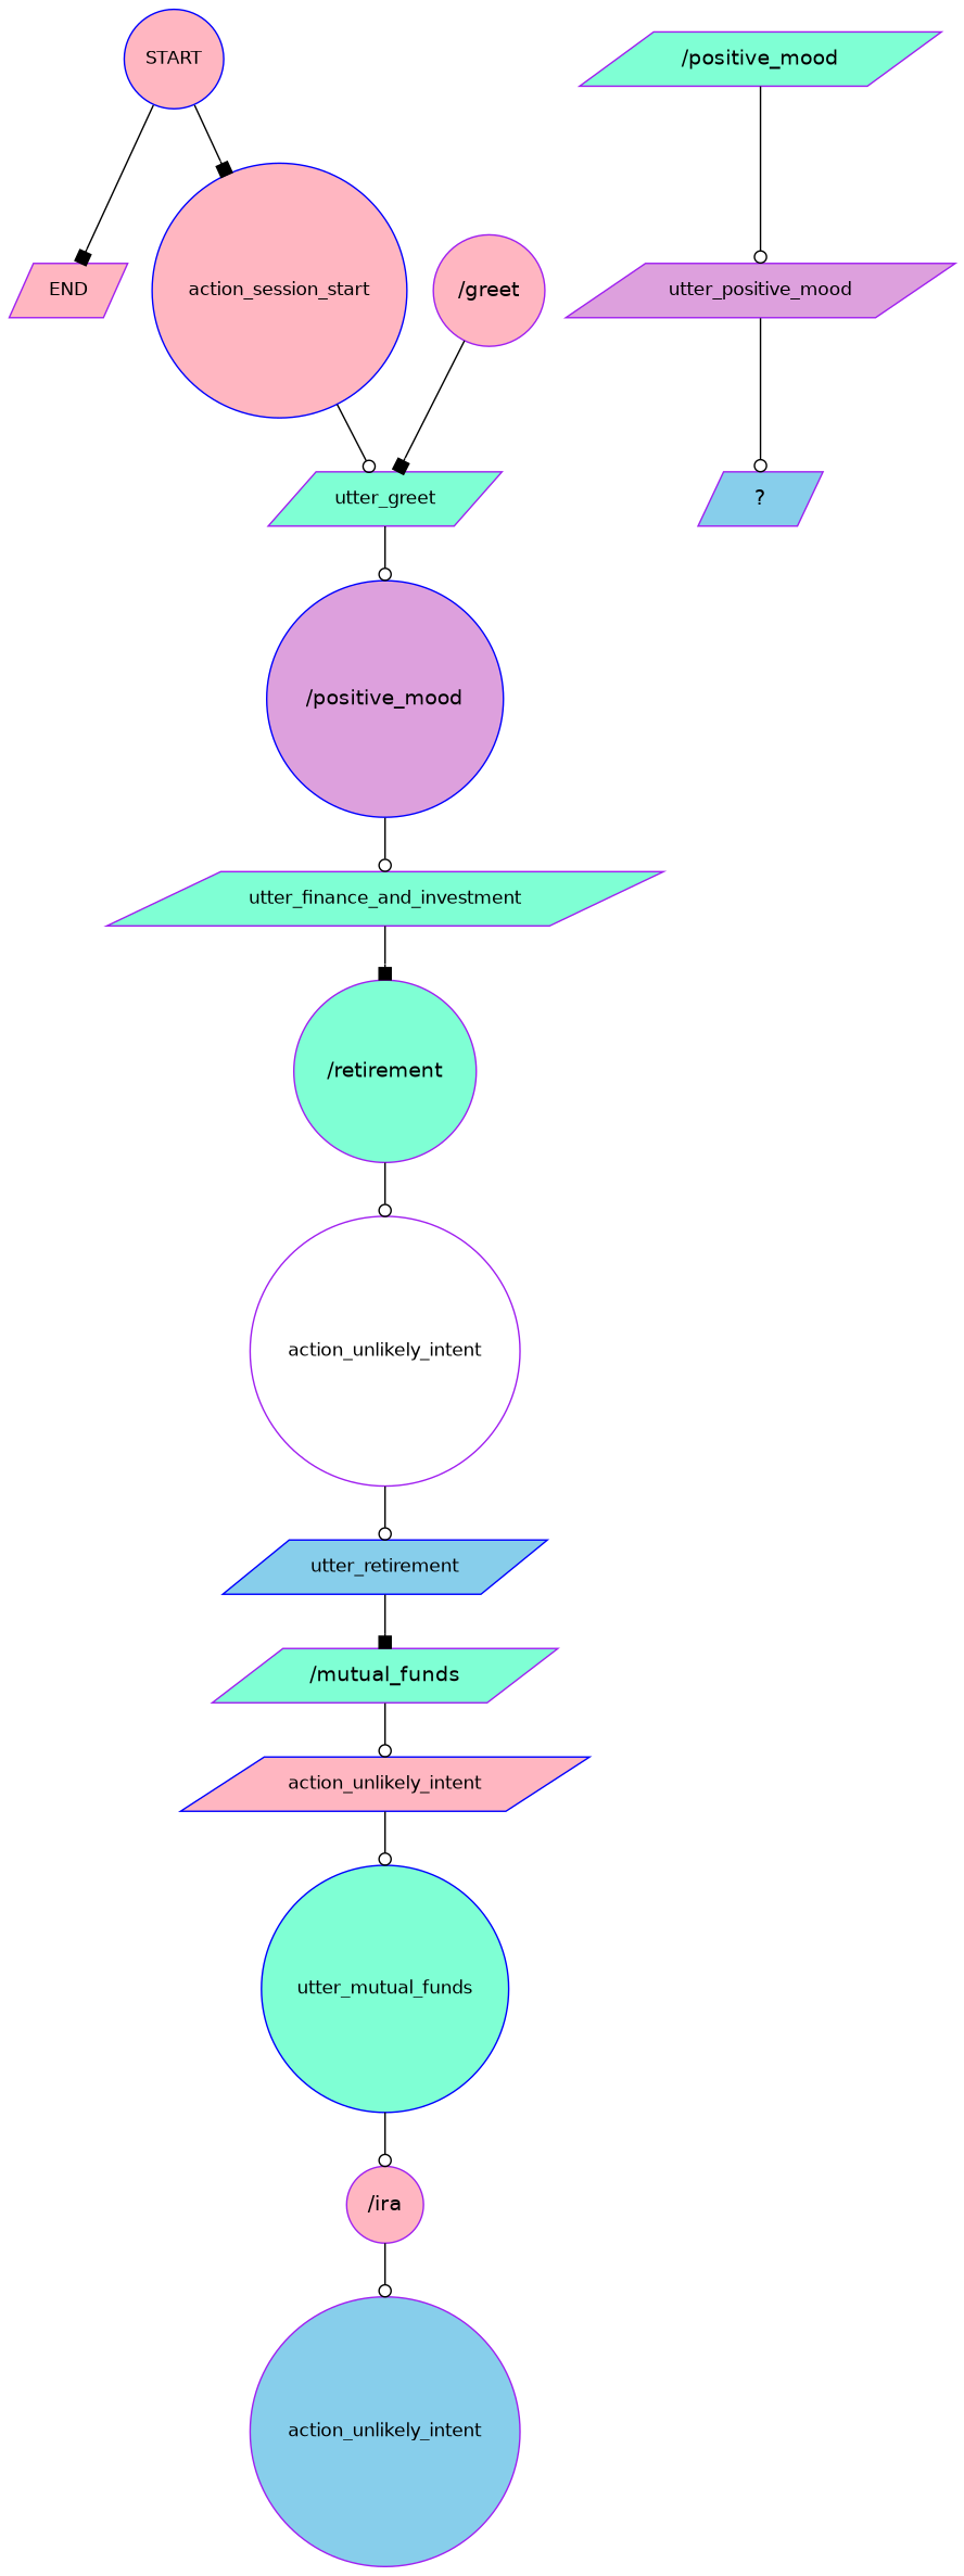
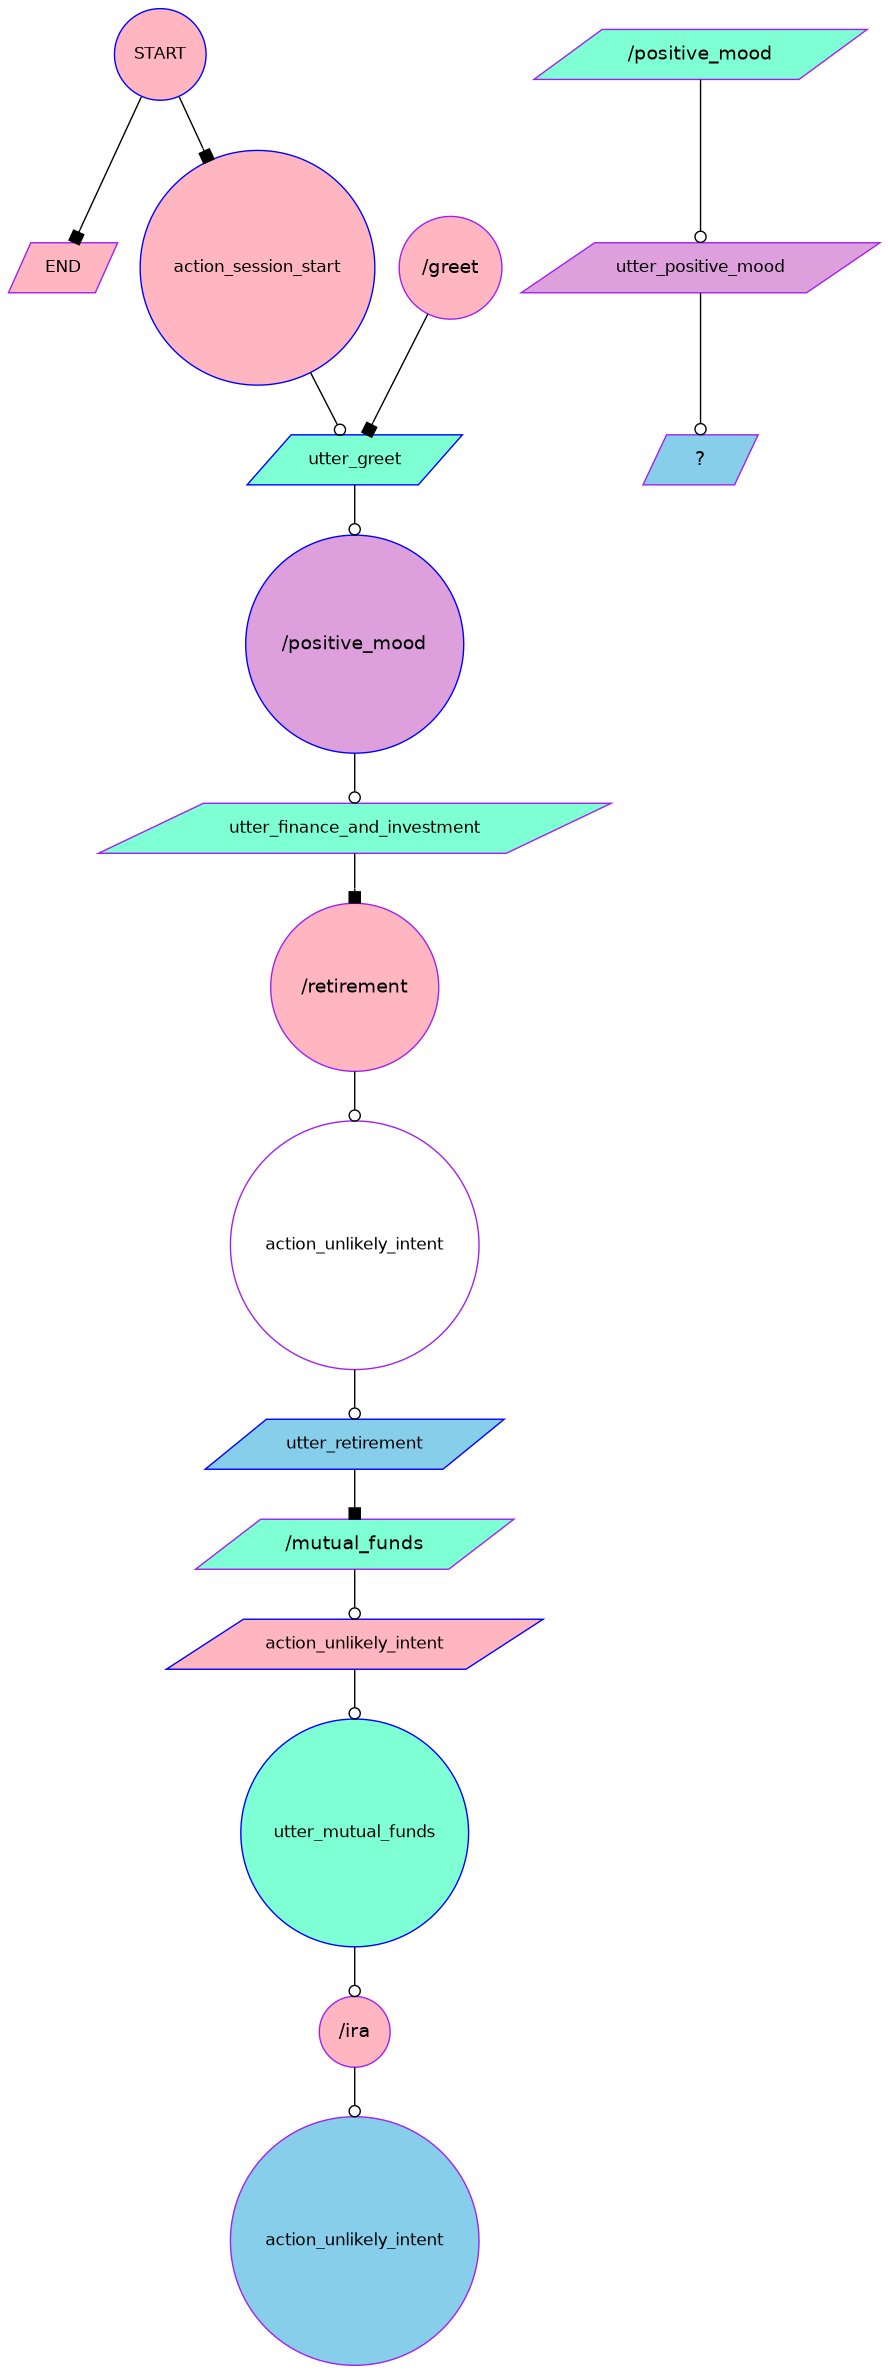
  digraph {
    fontname="DejaVu Sans"
    node [color=purple fillcolor=lightpink fontname="DejaVu Sans" fontsize=12 shape=circle style=filled]
    edge [arrowhead=odot fontname="DejaVu Sans"]
    n1 [color=blue label=START]
    n2 [label=END shape=parallelogram]
    n3 [color=blue label=action_session_start]
-   n4 [fillcolor=aquamarine label=utter_greet shape=parallelogram]
+   n4 [color=blue fillcolor=aquamarine label=utter_greet shape=parallelogram]
    n5 [label="/greet" fontsize=""]
    n6 [color=blue fillcolor=plum label="/positive_mood" fontsize=""]
    n7 [fillcolor=aquamarine label=utter_finance_and_investment shape=parallelogram]
-   n8 [fillcolor=aquamarine label="/retirement" fontsize=""]
+   n8 [label="/retirement" fontsize=""]
    n9 [fillcolor=white label=action_unlikely_intent]
    n10 [color=blue fillcolor=skyblue label=utter_retirement shape=parallelogram]
    n11 [fillcolor=aquamarine label="/mutual_funds" shape=parallelogram fontsize=""]
    n12 [color=blue label=action_unlikely_intent shape=parallelogram]
    n13 [color=blue fillcolor=aquamarine label=utter_mutual_funds]
    n14 [label="/ira" fontsize=""]
    n15 [fillcolor=skyblue label=action_unlikely_intent]
    n16 [fillcolor=aquamarine label="/positive_mood" shape=parallelogram fontsize=""]
    n17 [fillcolor=plum label=utter_positive_mood shape=parallelogram]
    n18 [fillcolor=skyblue label="  ?  " shape=parallelogram fontsize=""]
    n1 -> n2 [arrowhead=box]
    n1 -> n3 [arrowhead=box]
    n3 -> n4
    n4 -> n6
    n5 -> n4 [arrowhead=box]
    n6 -> n7
    n7 -> n8 [arrowhead=box]
    n8 -> n9
    n9 -> n10
    n10 -> n11 [arrowhead=box]
    n11 -> n12
    n12 -> n13
    n13 -> n14
    n14 -> n15
    n16 -> n17
    n17 -> n18
  }
